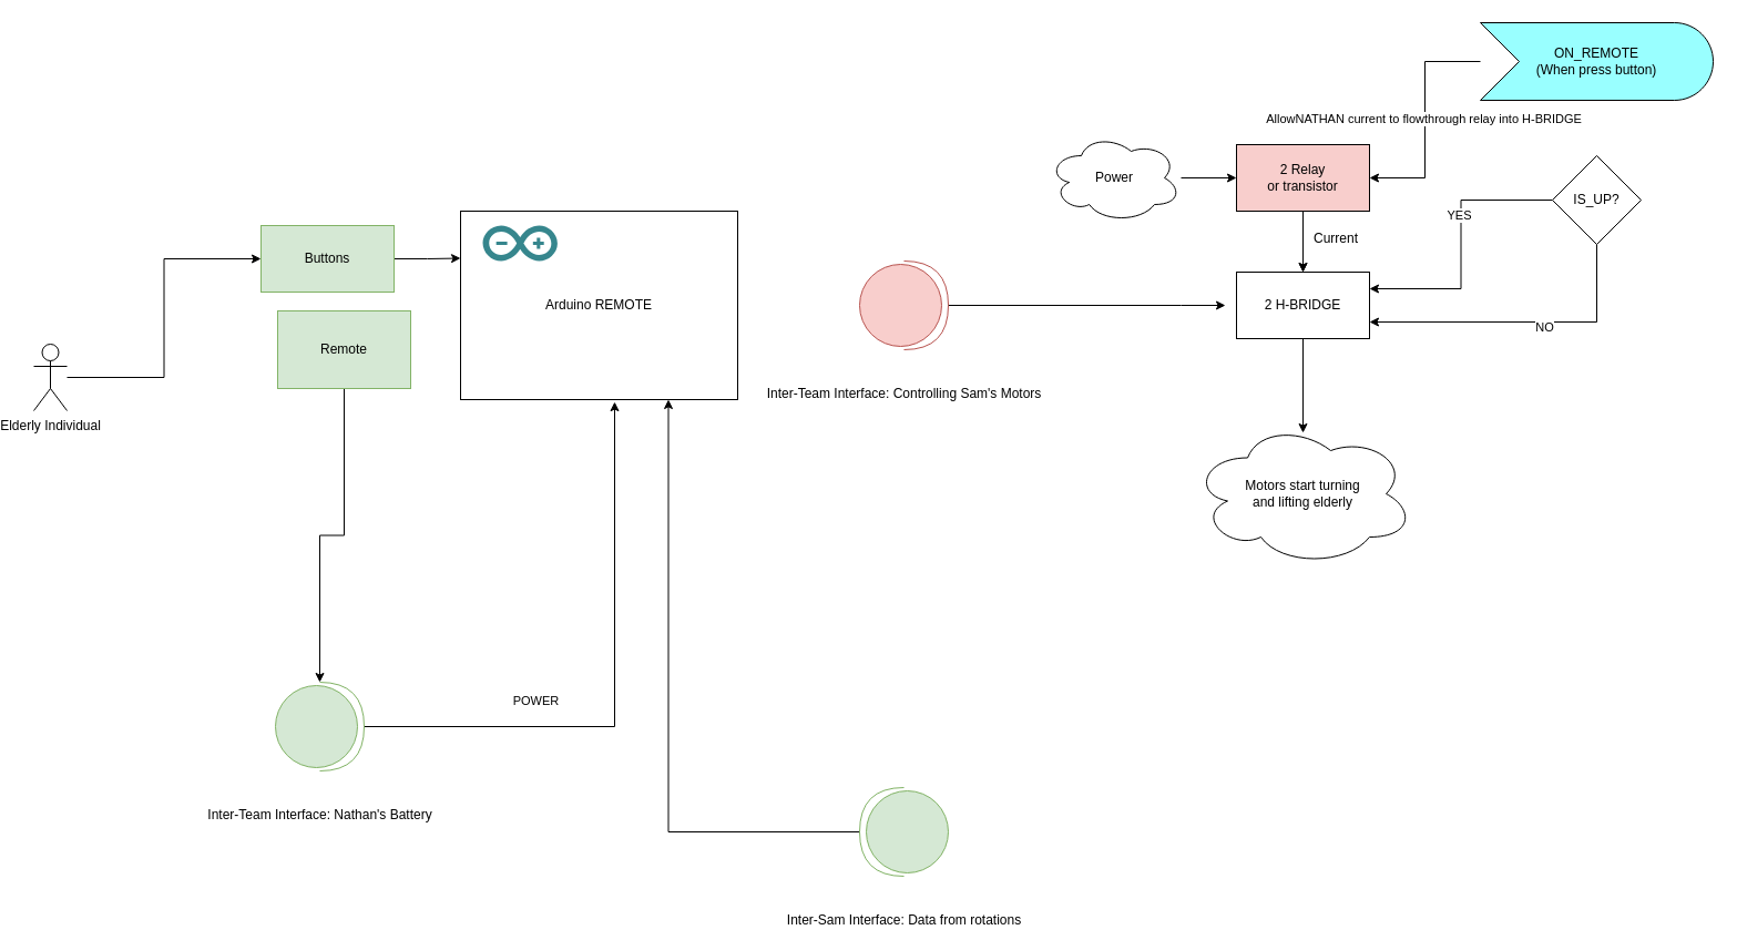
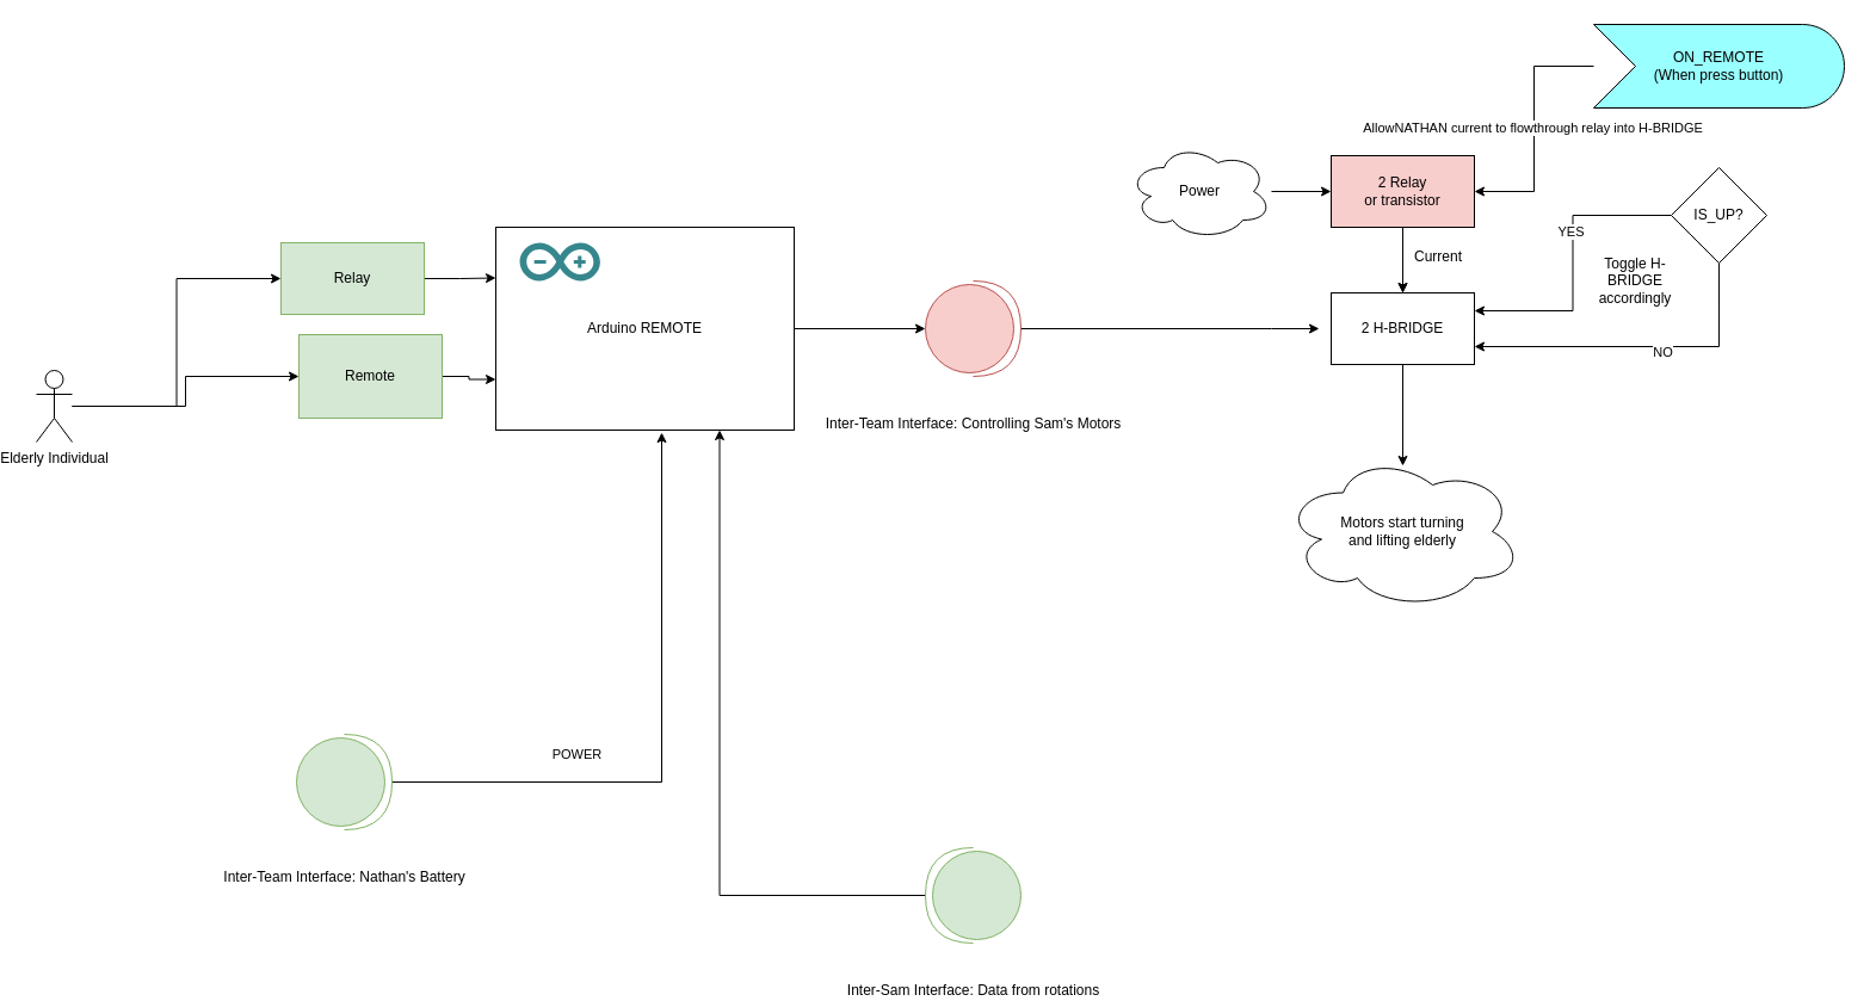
  <mxCell id="0" />
  <mxCell id="1" parent="0" />
- <mxCell id="2" style="edgeStyle=orthogonalEdgeStyle;rounded=0;orthogonalLoop=1;jettySize=auto;html=1;" edge="1" parent="1" source="3" target="15"><mxGeometry relative="1" as="geometry" /></mxCell>
+ <mxCell id="2" style="edgeStyle=orthogonalEdgeStyle;rounded=0;orthogonalLoop=1;jettySize=auto;html=1;entryX=0;entryY=0.75;entryDx=0;entryDy=0;" edge="1" parent="1" source="3" target="10"><mxGeometry relative="1" as="geometry" /></mxCell>
  <mxCell id="3" value="Remote" style="rounded=0;whiteSpace=wrap;html=1;fillColor=#d5e8d4;strokeColor=#82b366;" vertex="1" parent="1"><mxGeometry x="240" y="280" width="120" height="70" as="geometry" /></mxCell>
+ <mxCell id="4" value="" style="edgeStyle=orthogonalEdgeStyle;rounded=0;orthogonalLoop=1;jettySize=auto;html=1;" edge="1" parent="1" source="6" target="3"><mxGeometry relative="1" as="geometry" /></mxCell>
  <mxCell id="5" style="edgeStyle=orthogonalEdgeStyle;rounded=0;orthogonalLoop=1;jettySize=auto;html=1;entryX=0;entryY=0.5;entryDx=0;entryDy=0;" edge="1" parent="1" source="6" target="8"><mxGeometry relative="1" as="geometry" /></mxCell>
  <mxCell id="6" value="Elderly Individual" style="shape=umlActor;verticalLabelPosition=bottom;verticalAlign=top;html=1;outlineConnect=0;" vertex="1" parent="1"><mxGeometry x="20" y="310" width="30" height="60" as="geometry" /></mxCell>
  <mxCell id="7" style="edgeStyle=orthogonalEdgeStyle;rounded=0;orthogonalLoop=1;jettySize=auto;html=1;entryX=0;entryY=0.25;entryDx=0;entryDy=0;" edge="1" parent="1" source="8" target="10"><mxGeometry relative="1" as="geometry" /></mxCell>
- <mxCell id="8" value="Buttons" style="rounded=0;whiteSpace=wrap;html=1;fillColor=#d5e8d4;strokeColor=#82b366;" vertex="1" parent="1"><mxGeometry x="225" y="203" width="120" height="60" as="geometry" /></mxCell>
+ <mxCell id="8" value="Relay" style="rounded=0;whiteSpace=wrap;html=1;fillColor=#d5e8d4;strokeColor=#82b366;" vertex="1" parent="1"><mxGeometry x="225" y="203" width="120" height="60" as="geometry" /></mxCell>
+ <mxCell id="9" style="edgeStyle=orthogonalEdgeStyle;rounded=0;orthogonalLoop=1;jettySize=auto;html=1;" edge="1" parent="1" source="10" target="12"><mxGeometry relative="1" as="geometry" /></mxCell>
  <mxCell id="10" value="Arduino REMOTE" style="rounded=0;whiteSpace=wrap;html=1;" vertex="1" parent="1"><mxGeometry x="405" y="190" width="250" height="170" as="geometry" /></mxCell>
  <mxCell id="11" style="edgeStyle=orthogonalEdgeStyle;rounded=0;orthogonalLoop=1;jettySize=auto;html=1;" edge="1" parent="1" source="12"><mxGeometry relative="1" as="geometry"><mxPoint x="1095" y="275" as="targetPoint" /><Array as="points"><mxPoint x="1055" y="275" /><mxPoint x="1055" y="275" /></Array></mxGeometry></mxCell>
  <mxCell id="12" value="Inter-Team Interface: Controlling Sam's Motors" style="shape=providedRequiredInterface;html=1;verticalLabelPosition=bottom;sketch=0;fillColor=#f8cecc;strokeColor=#b85450;" vertex="1" parent="1"><mxGeometry x="765" y="235" width="80" height="80" as="geometry" /></mxCell>
  <mxCell id="13" style="edgeStyle=orthogonalEdgeStyle;rounded=0;orthogonalLoop=1;jettySize=auto;html=1;entryX=0.556;entryY=1.012;entryDx=0;entryDy=0;entryPerimeter=0;" edge="1" parent="1" source="15" target="10"><mxGeometry relative="1" as="geometry" /></mxCell>
  <mxCell id="14" value="POWER" style="edgeLabel;html=1;align=center;verticalAlign=middle;resizable=0;points=[];" vertex="1" connectable="0" parent="13"><mxGeometry x="-0.034" y="1" relative="1" as="geometry"><mxPoint x="-71" y="1" as="offset" /></mxGeometry></mxCell>
  <mxCell id="15" value="Inter-Team Interface: Nathan's Battery" style="shape=providedRequiredInterface;html=1;verticalLabelPosition=bottom;sketch=0;fillColor=#d5e8d4;strokeColor=#82b366;" vertex="1" parent="1"><mxGeometry x="238" y="615" width="80" height="80" as="geometry" /></mxCell>
  <mxCell id="16" style="edgeStyle=orthogonalEdgeStyle;rounded=0;orthogonalLoop=1;jettySize=auto;html=1;entryX=0.75;entryY=1;entryDx=0;entryDy=0;" edge="1" parent="1" source="17" target="10"><mxGeometry relative="1" as="geometry" /></mxCell>
  <mxCell id="17" value="Inter-Sam Interface: Data from rotations" style="shape=providedRequiredInterface;html=1;verticalLabelPosition=bottom;sketch=0;direction=west;fillColor=#d5e8d4;strokeColor=#82b366;" vertex="1" parent="1"><mxGeometry x="765" y="710" width="80" height="80" as="geometry" /></mxCell>
  <mxCell id="18" value="" style="dashed=0;outlineConnect=0;html=1;align=center;labelPosition=center;verticalLabelPosition=bottom;verticalAlign=top;shape=mxgraph.weblogos.arduino;fillColor=#36868D;strokeColor=none" vertex="1" parent="1"><mxGeometry x="425" y="203" width="67.4" height="32" as="geometry" /></mxCell>
  <mxCell id="19" style="edgeStyle=orthogonalEdgeStyle;rounded=0;orthogonalLoop=1;jettySize=auto;html=1;entryX=0.5;entryY=0;entryDx=0;entryDy=0;" edge="1" parent="1" source="21" target="23"><mxGeometry relative="1" as="geometry" /></mxCell>
  <mxCell id="20" value="" style="edgeStyle=orthogonalEdgeStyle;rounded=0;orthogonalLoop=1;jettySize=auto;html=1;" edge="1" parent="1" source="21" target="23"><mxGeometry relative="1" as="geometry"><Array as="points"><mxPoint x="1165" y="210" /><mxPoint x="1165" y="210" /></Array></mxGeometry></mxCell>
  <mxCell id="21" value="&lt;div&gt;2 Relay &lt;br&gt;&lt;/div&gt;&lt;div&gt;or transistor&lt;br&gt;&lt;/div&gt;" style="rounded=0;whiteSpace=wrap;html=1;fillColor=#f8cecc;" vertex="1" parent="1"><mxGeometry x="1105" y="130" width="120" height="60" as="geometry" /></mxCell>
  <mxCell id="22" style="edgeStyle=orthogonalEdgeStyle;rounded=0;orthogonalLoop=1;jettySize=auto;html=1;" edge="1" parent="1" source="23"><mxGeometry relative="1" as="geometry"><mxPoint x="1165" y="390" as="targetPoint" /></mxGeometry></mxCell>
  <mxCell id="23" value="2 H-BRIDGE" style="rounded=0;whiteSpace=wrap;html=1;" vertex="1" parent="1"><mxGeometry x="1105" y="245" width="120" height="60" as="geometry" /></mxCell>
  <mxCell id="24" style="edgeStyle=orthogonalEdgeStyle;rounded=0;orthogonalLoop=1;jettySize=auto;html=1;" edge="1" parent="1" source="25" target="21"><mxGeometry relative="1" as="geometry" /></mxCell>
  <mxCell id="25" value="Power" style="ellipse;shape=cloud;whiteSpace=wrap;html=1;" vertex="1" parent="1"><mxGeometry x="935" y="120" width="120" height="80" as="geometry" /></mxCell>
  <mxCell id="26" style="edgeStyle=orthogonalEdgeStyle;rounded=0;orthogonalLoop=1;jettySize=auto;html=1;entryX=1;entryY=0.5;entryDx=0;entryDy=0;" edge="1" parent="1" source="28" target="21"><mxGeometry relative="1" as="geometry" /></mxCell>
  <mxCell id="27" value="AllowNATHAN current to flowthrough relay into H-BRIDGE " style="edgeLabel;html=1;align=center;verticalAlign=middle;resizable=0;points=[];" vertex="1" connectable="0" parent="26"><mxGeometry x="-0.01" y="-2" relative="1" as="geometry"><mxPoint as="offset" /></mxGeometry></mxCell>
  <mxCell id="28" value="&lt;div&gt;ON_REMOTE&lt;/div&gt;&lt;div&gt;(When press button)&lt;br&gt;&lt;/div&gt;" style="html=1;outlineConnect=0;whiteSpace=wrap;fillColor=#99ffff;shape=mxgraph.archimate3.event;" vertex="1" parent="1"><mxGeometry x="1325" width="210" height="70" as="geometry" y="20" /></mxCell>
  <mxCell id="29" style="edgeStyle=orthogonalEdgeStyle;rounded=0;orthogonalLoop=1;jettySize=auto;html=1;entryX=1;entryY=0.25;entryDx=0;entryDy=0;" edge="1" parent="1" source="33" target="23"><mxGeometry relative="1" as="geometry"><mxPoint x="1365" y="300" as="targetPoint" /></mxGeometry></mxCell>
  <mxCell id="30" value="YES" style="edgeLabel;html=1;align=center;verticalAlign=middle;resizable=0;points=[];" vertex="1" connectable="0" parent="29"><mxGeometry x="-0.218" y="-2" relative="1" as="geometry"><mxPoint as="offset" /></mxGeometry></mxCell>
  <mxCell id="31" style="edgeStyle=orthogonalEdgeStyle;rounded=0;orthogonalLoop=1;jettySize=auto;html=1;entryX=1;entryY=0.75;entryDx=0;entryDy=0;" edge="1" parent="1"><mxGeometry relative="1" as="geometry"><mxPoint x="1225" y="290.03" as="targetPoint" /><mxPoint x="1430.034" y="219.996" as="sourcePoint" /><Array as="points"><mxPoint x="1430" y="290.03" /></Array></mxGeometry></mxCell>
  <mxCell id="32" value="NO" style="edgeLabel;html=1;align=center;verticalAlign=middle;resizable=0;points=[];" vertex="1" connectable="0" parent="31"><mxGeometry x="-0.142" y="4" relative="1" as="geometry"><mxPoint as="offset" /></mxGeometry></mxCell>
  <mxCell id="33" value="IS_UP?" style="rhombus;whiteSpace=wrap;html=1;" vertex="1" parent="1"><mxGeometry x="1390" y="140" width="80" height="80" as="geometry" /></mxCell>
+ <mxCell id="34" value="Toggle H-BRIDGE accordingly" style="text;html=1;strokeColor=none;fillColor=none;align=center;verticalAlign=middle;whiteSpace=wrap;rounded=0;" vertex="1" parent="1"><mxGeometry x="1330" y="220" width="60" height="30" as="geometry" /></mxCell>
  <mxCell id="35" value="&lt;div&gt;Motors start turning&lt;/div&gt;&lt;div&gt;and lifting elderly&lt;br&gt;&lt;/div&gt;" style="ellipse;shape=cloud;whiteSpace=wrap;html=1;" vertex="1" parent="1"><mxGeometry x="1065" y="380" width="200" height="130" as="geometry" /></mxCell>
  <mxCell id="36" value="Current" style="text;html=1;strokeColor=none;fillColor=none;align=center;verticalAlign=middle;whiteSpace=wrap;rounded=0;" vertex="1" parent="1"><mxGeometry x="1165" y="200" width="60" height="30" as="geometry" /></mxCell>
